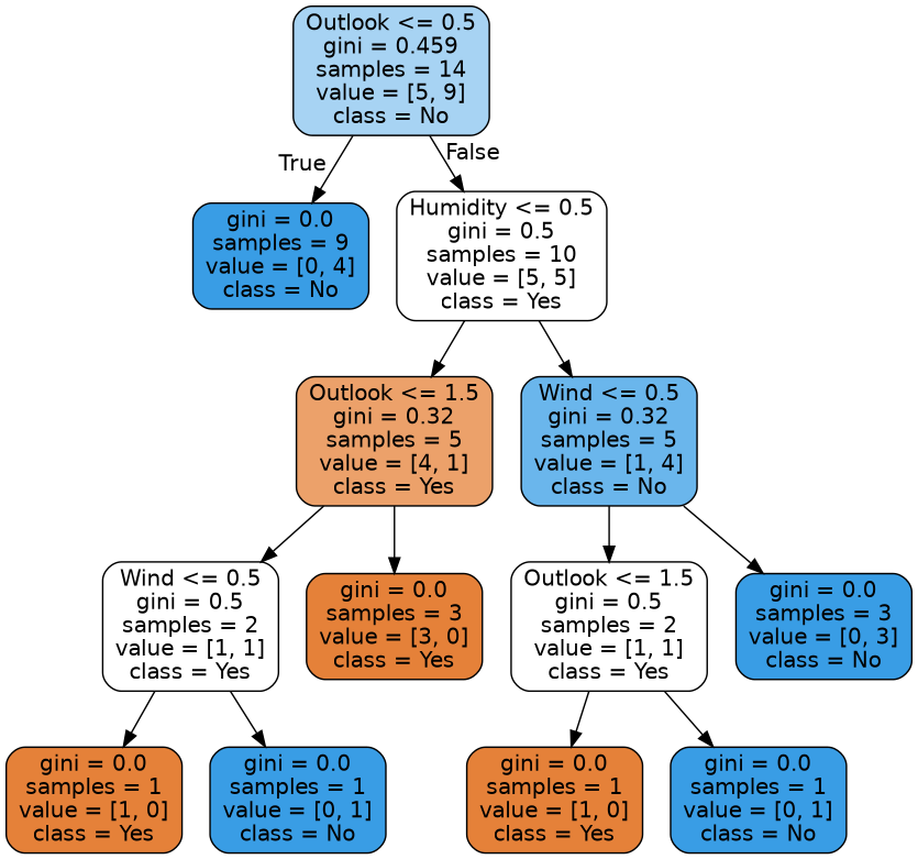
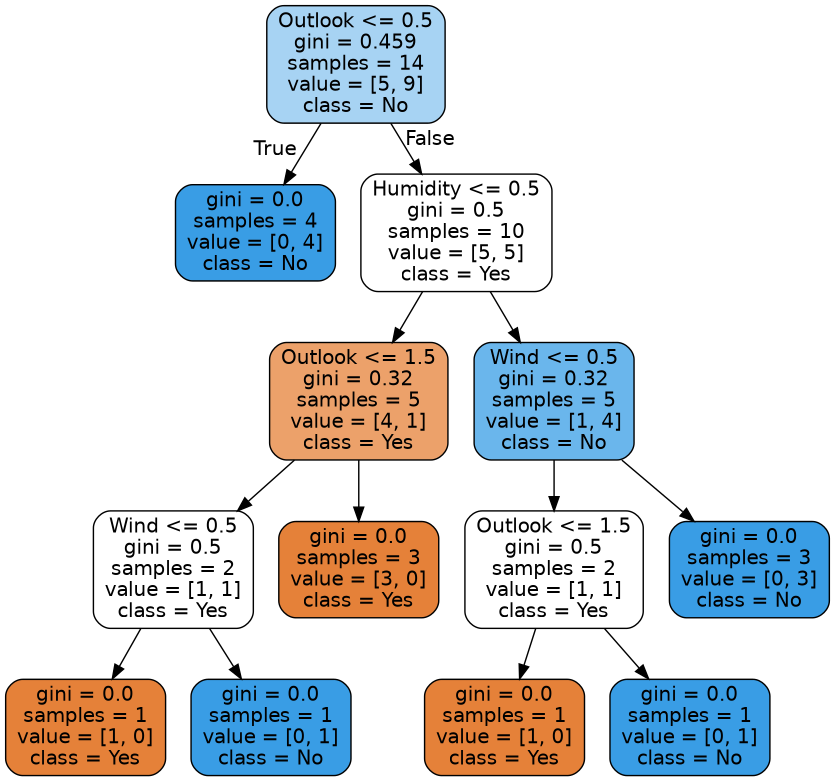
  digraph {
    node [color=black fillcolor="#399de5ff" fontname=helvetica shape=box style="filled, rounded"]
    edge [fontname=helvetica]
    n1 [fillcolor="#399de571" label="Outlook <= 0.5\ngini = 0.459\nsamples = 14\nvalue = [5, 9]\nclass = No"]
-   n2 [label="gini = 0.0\nsamples = 9\nvalue = [0, 4]\nclass = No"]
+   n2 [label="gini = 0.0\nsamples = 4\nvalue = [0, 4]\nclass = No"]
    n3 [fillcolor="#e5813900" label="Humidity <= 0.5\ngini = 0.5\nsamples = 10\nvalue = [5, 5]\nclass = Yes"]
    n4 [fillcolor="#e58139bf" label="Outlook <= 1.5\ngini = 0.32\nsamples = 5\nvalue = [4, 1]\nclass = Yes"]
    n5 [fillcolor="#399de5bf" label="Wind <= 0.5\ngini = 0.32\nsamples = 5\nvalue = [1, 4]\nclass = No"]
    n6 [fillcolor="#e5813900" label="Wind <= 0.5\ngini = 0.5\nsamples = 2\nvalue = [1, 1]\nclass = Yes"]
    n7 [fillcolor="#e58139ff" label="gini = 0.0\nsamples = 3\nvalue = [3, 0]\nclass = Yes"]
    n8 [fillcolor="#e58139ff" label="gini = 0.0\nsamples = 1\nvalue = [1, 0]\nclass = Yes"]
    n9 [label="gini = 0.0\nsamples = 1\nvalue = [0, 1]\nclass = No"]
    n10 [fillcolor="#e5813900" label="Outlook <= 1.5\ngini = 0.5\nsamples = 2\nvalue = [1, 1]\nclass = Yes"]
    n11 [label="gini = 0.0\nsamples = 3\nvalue = [0, 3]\nclass = No"]
    n12 [fillcolor="#e58139ff" label="gini = 0.0\nsamples = 1\nvalue = [1, 0]\nclass = Yes"]
    n13 [label="gini = 0.0\nsamples = 1\nvalue = [0, 1]\nclass = No"]
    n1 -> n2 [headlabel=True labelangle=45 labeldistance=2.5]
    n1 -> n3 [headlabel=False labelangle=-45 labeldistance=2.5]
    n3 -> n4
    n3 -> n5
    n4 -> n6
    n4 -> n7
    n5 -> n10
    n5 -> n11
    n6 -> n8
    n6 -> n9
    n10 -> n12
    n10 -> n13
  }
